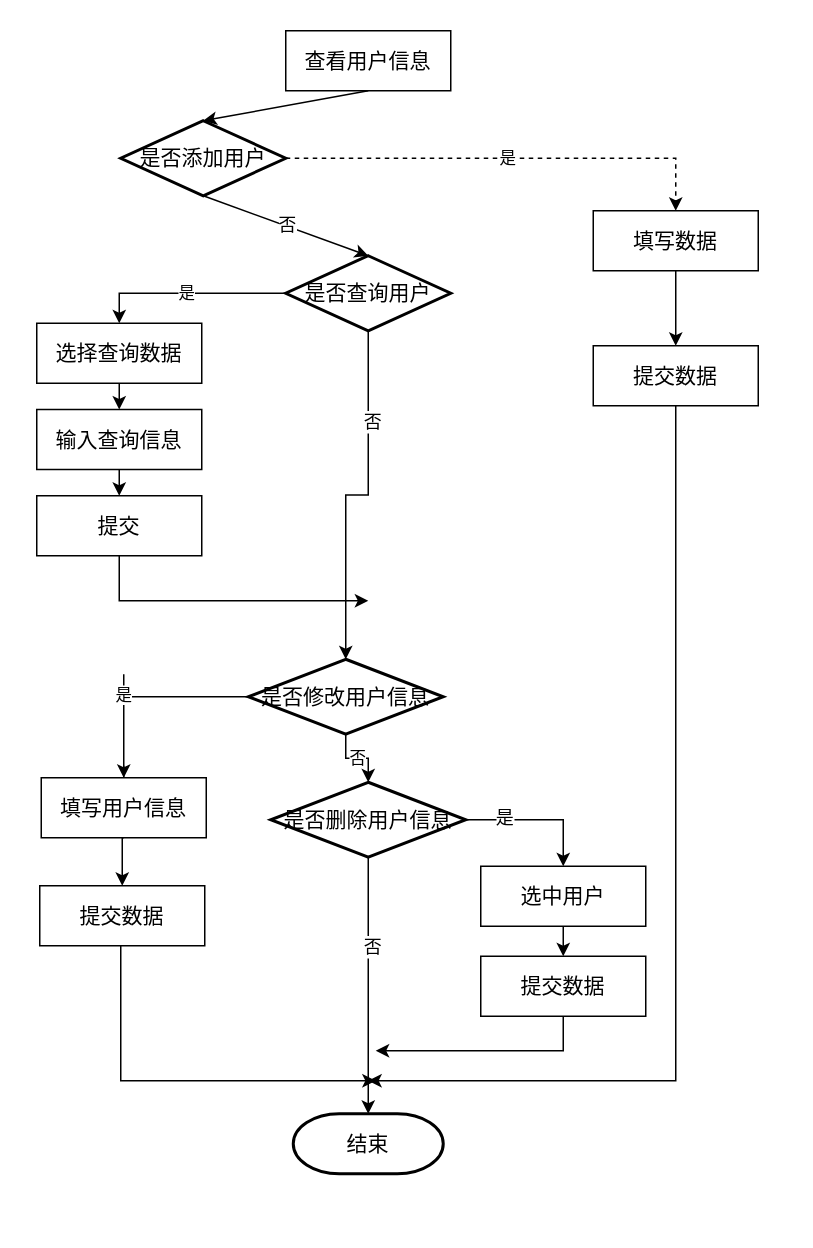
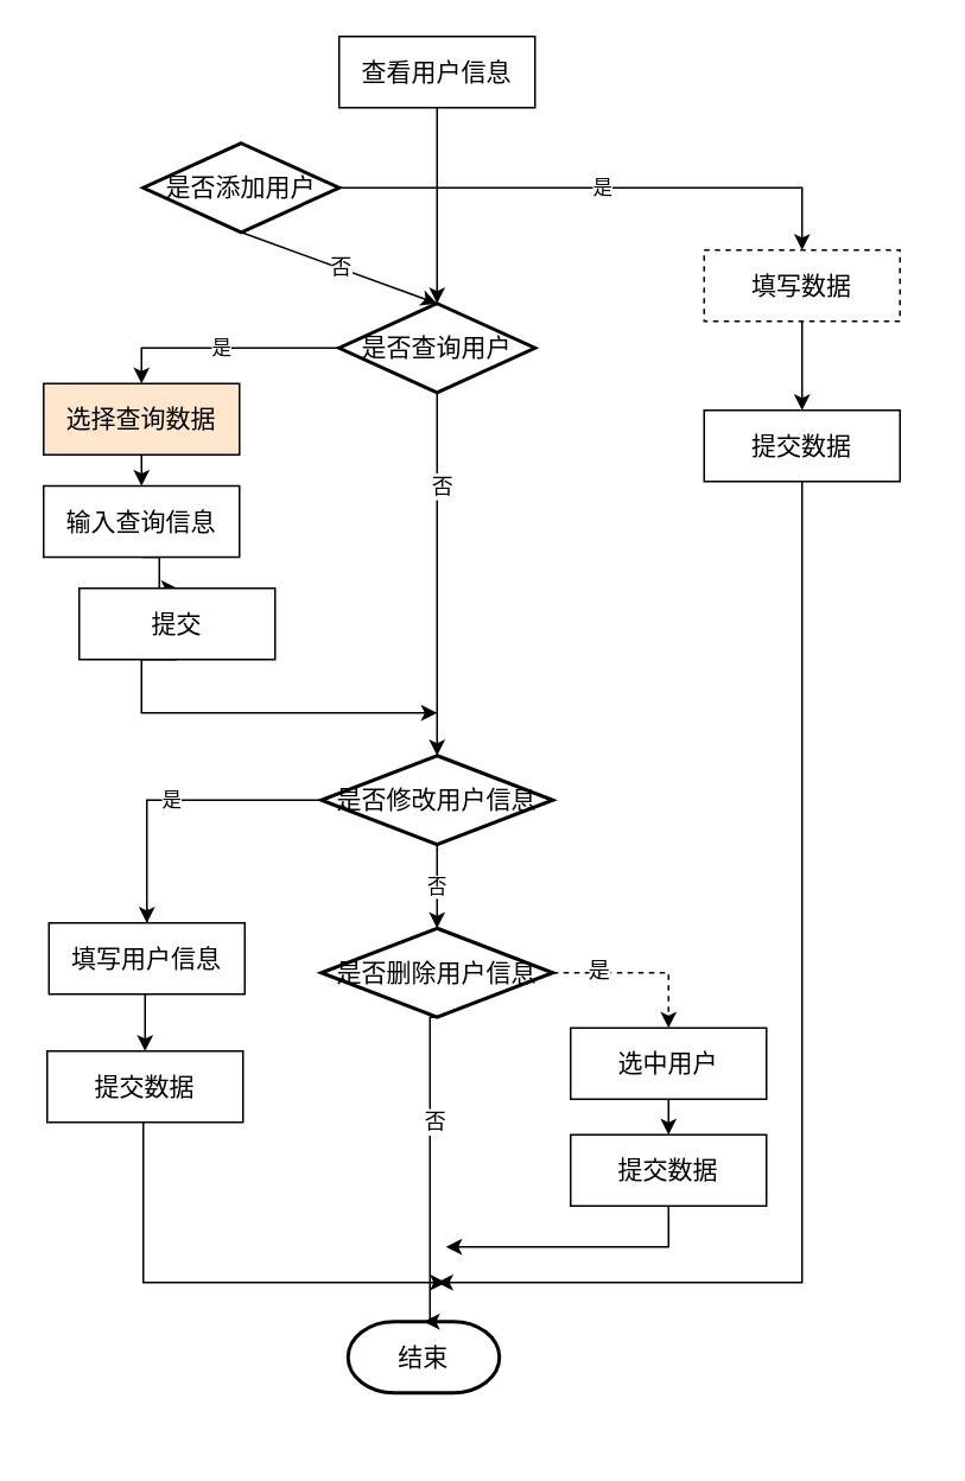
  <mxCell id="0" />
  <mxCell id="1" parent="0" />
- <mxCell id="2" style="edgeStyle=none;rounded=0;orthogonalLoop=1;jettySize=auto;html=1;exitX=0.5;exitY=1;exitDx=0;exitDy=0;entryX=0.5;entryY=0;entryDx=0;entryDy=0;entryPerimeter=0;" parent="1" source="3" target="7" edge="1"><mxGeometry relative="1" as="geometry" /></mxCell>
+ <mxCell id="2" style="edgeStyle=none;rounded=0;orthogonalLoop=1;jettySize=auto;html=1;exitX=0.5;exitY=1;exitDx=0;exitDy=0;" parent="1" source="3" target="16" edge="1"><mxGeometry relative="1" as="geometry" /></mxCell>
  <mxCell id="3" value="&lt;font style=&quot;font-size: 14px&quot;&gt;查看用户信息&lt;/font&gt;" style="rounded=0;whiteSpace=wrap;html=1;" parent="1" vertex="1"><mxGeometry x="190" y="20" width="110" height="40" as="geometry" /></mxCell>
  <mxCell id="4" style="edgeStyle=none;rounded=0;orthogonalLoop=1;jettySize=auto;html=1;exitX=0.5;exitY=1;exitDx=0;exitDy=0;exitPerimeter=0;entryX=0.5;entryY=0;entryDx=0;entryDy=0;entryPerimeter=0;" parent="1" source="7" target="16" edge="1"><mxGeometry relative="1" as="geometry" /></mxCell>
  <mxCell id="5" value="否" style="text;html=1;resizable=0;points=[];align=center;verticalAlign=middle;labelBackgroundColor=#ffffff;" parent="4" vertex="1" connectable="0"><mxGeometry y="1" relative="1" as="geometry"><mxPoint as="offset" /></mxGeometry></mxCell>
- <mxCell id="6" value="是" style="edgeStyle=elbowEdgeStyle;rounded=0;orthogonalLoop=1;jettySize=auto;html=1;exitX=1;exitY=0.5;exitDx=0;exitDy=0;exitPerimeter=0;entryX=0.5;entryY=0;entryDx=0;entryDy=0;dashed=1;" parent="1" source="7" target="10" edge="1"><mxGeometry relative="1" as="geometry"><Array as="points"><mxPoint x="450" y="110" /></Array></mxGeometry></mxCell>
+ <mxCell id="6" value="是" style="edgeStyle=elbowEdgeStyle;rounded=0;orthogonalLoop=1;jettySize=auto;html=1;exitX=1;exitY=0.5;exitDx=0;exitDy=0;exitPerimeter=0;entryX=0.5;entryY=0;entryDx=0;entryDy=0;" parent="1" source="7" target="10" edge="1"><mxGeometry relative="1" as="geometry"><Array as="points"><mxPoint x="450" y="110" /></Array></mxGeometry></mxCell>
  <mxCell id="7" value="&lt;font style=&quot;font-size: 14px&quot;&gt;是否添加用户&lt;/font&gt;" style="strokeWidth=2;html=1;shape=mxgraph.flowchart.decision;whiteSpace=wrap;" parent="1" vertex="1"><mxGeometry x="80" y="80" width="110" height="50" as="geometry" /></mxCell>
- <mxCell id="8" value="&lt;font style=&quot;font-size: 14px&quot;&gt;结束&lt;/font&gt;" style="strokeWidth=2;html=1;shape=mxgraph.flowchart.terminator;whiteSpace=wrap;" parent="1" vertex="1"><mxGeometry x="195" y="742" width="100" height="40" as="geometry" /></mxCell>
+ <mxCell id="8" value="&lt;font style=&quot;font-size: 14px&quot;&gt;结束&lt;/font&gt;" style="strokeWidth=2;html=1;shape=mxgraph.flowchart.terminator;whiteSpace=wrap;" parent="1" vertex="1"><mxGeometry x="195" y="742" width="85" height="40" as="geometry" /></mxCell>
  <mxCell id="9" style="edgeStyle=none;rounded=0;orthogonalLoop=1;jettySize=auto;html=1;exitX=0.5;exitY=1;exitDx=0;exitDy=0;entryX=0.5;entryY=0;entryDx=0;entryDy=0;" parent="1" source="10" target="12" edge="1"><mxGeometry relative="1" as="geometry" /></mxCell>
- <mxCell id="10" value="&lt;font style=&quot;font-size: 14px&quot;&gt;填写数据&lt;/font&gt;" style="rounded=0;whiteSpace=wrap;html=1;" parent="1" vertex="1"><mxGeometry x="395" y="140" width="110" height="40" as="geometry" /></mxCell>
+ <mxCell id="10" value="&lt;font style=&quot;font-size: 14px&quot;&gt;填写数据&lt;/font&gt;" style="rounded=0;whiteSpace=wrap;html=1;dashed=1;" parent="1" vertex="1"><mxGeometry x="395" y="140" width="110" height="40" as="geometry" /></mxCell>
  <mxCell id="11" style="edgeStyle=elbowEdgeStyle;rounded=0;orthogonalLoop=1;jettySize=auto;html=1;exitX=0.5;exitY=1;exitDx=0;exitDy=0;" parent="1" source="12" edge="1"><mxGeometry relative="1" as="geometry"><mxPoint x="245" y="720" as="targetPoint" /><Array as="points"><mxPoint x="450" y="390" /><mxPoint x="450" y="330" /><mxPoint x="520" y="370" /></Array></mxGeometry></mxCell>
  <mxCell id="12" value="&lt;font style=&quot;font-size: 14px&quot;&gt;提交数据&lt;/font&gt;" style="rounded=0;whiteSpace=wrap;html=1;" parent="1" vertex="1"><mxGeometry x="395" y="230" width="110" height="40" as="geometry" /></mxCell>
  <mxCell id="13" value="是" style="edgeStyle=elbowEdgeStyle;rounded=0;orthogonalLoop=1;jettySize=auto;html=1;exitX=0;exitY=0.5;exitDx=0;exitDy=0;exitPerimeter=0;entryX=0.5;entryY=0;entryDx=0;entryDy=0;" parent="1" source="16" target="18" edge="1"><mxGeometry relative="1" as="geometry"><Array as="points"><mxPoint x="79" y="210" /></Array></mxGeometry></mxCell>
  <mxCell id="14" style="edgeStyle=orthogonalEdgeStyle;rounded=0;orthogonalLoop=1;jettySize=auto;html=1;exitX=0.5;exitY=1;exitDx=0;exitDy=0;exitPerimeter=0;entryX=0.5;entryY=0;entryDx=0;entryDy=0;entryPerimeter=0;" parent="1" source="16" target="29" edge="1"><mxGeometry relative="1" as="geometry" /></mxCell>
  <mxCell id="15" value="否" style="text;html=1;resizable=0;points=[];align=center;verticalAlign=middle;labelBackgroundColor=#ffffff;" parent="14" vertex="1" connectable="0"><mxGeometry x="-0.49" y="2" relative="1" as="geometry"><mxPoint as="offset" /></mxGeometry></mxCell>
  <mxCell id="16" value="&lt;font style=&quot;font-size: 14px&quot;&gt;是否查询用户&lt;/font&gt;" style="strokeWidth=2;html=1;shape=mxgraph.flowchart.decision;whiteSpace=wrap;" parent="1" vertex="1"><mxGeometry x="190" y="170" width="110" height="50" as="geometry" /></mxCell>
  <mxCell id="17" style="edgeStyle=none;rounded=0;orthogonalLoop=1;jettySize=auto;html=1;exitX=0.5;exitY=1;exitDx=0;exitDy=0;entryX=0.5;entryY=0;entryDx=0;entryDy=0;" parent="1" source="18" target="20" edge="1"><mxGeometry relative="1" as="geometry" /></mxCell>
- <mxCell id="18" value="&lt;font style=&quot;font-size: 14px&quot;&gt;选择查询数据&lt;/font&gt;" style="rounded=0;whiteSpace=wrap;html=1;" parent="1" vertex="1"><mxGeometry x="24" y="215" width="110" height="40" as="geometry" /></mxCell>
+ <mxCell id="18" value="&lt;font style=&quot;font-size: 14px&quot;&gt;选择查询数据&lt;/font&gt;" style="rounded=0;whiteSpace=wrap;html=1;fillColor=#ffe6cc;" parent="1" vertex="1"><mxGeometry x="24" y="215" width="110" height="40" as="geometry" /></mxCell>
  <mxCell id="19" style="edgeStyle=elbowEdgeStyle;rounded=0;orthogonalLoop=1;jettySize=auto;html=1;exitX=0.5;exitY=1;exitDx=0;exitDy=0;entryX=0.5;entryY=0;entryDx=0;entryDy=0;" parent="1" source="20" target="26" edge="1"><mxGeometry relative="1" as="geometry" /></mxCell>
  <mxCell id="20" value="&lt;font style=&quot;font-size: 14px&quot;&gt;输入查询信息&lt;/font&gt;" style="rounded=0;whiteSpace=wrap;html=1;" parent="1" vertex="1"><mxGeometry x="24" y="272.5" width="110" height="40" as="geometry" /></mxCell>
  <mxCell id="21" style="edgeStyle=none;rounded=0;orthogonalLoop=1;jettySize=auto;html=1;exitX=0.5;exitY=1;exitDx=0;exitDy=0;entryX=0.5;entryY=0;entryDx=0;entryDy=0;" parent="1" source="22" target="24" edge="1"><mxGeometry relative="1" as="geometry" /></mxCell>
  <mxCell id="22" value="&lt;font style=&quot;font-size: 14px&quot;&gt;选中用户&lt;/font&gt;" style="rounded=0;whiteSpace=wrap;html=1;" parent="1" vertex="1"><mxGeometry x="320" y="577" width="110" height="40" as="geometry" /></mxCell>
  <mxCell id="23" style="edgeStyle=elbowEdgeStyle;rounded=0;orthogonalLoop=1;jettySize=auto;html=1;exitX=0.5;exitY=1;exitDx=0;exitDy=0;" parent="1" source="24" edge="1"><mxGeometry relative="1" as="geometry"><mxPoint x="250" y="700" as="targetPoint" /><Array as="points"><mxPoint x="375" y="700" /></Array></mxGeometry></mxCell>
  <mxCell id="24" value="&lt;font style=&quot;font-size: 14px&quot;&gt;提交数据&lt;/font&gt;" style="rounded=0;whiteSpace=wrap;html=1;" parent="1" vertex="1"><mxGeometry x="320" y="637" width="110" height="40" as="geometry" /></mxCell>
  <mxCell id="25" style="edgeStyle=elbowEdgeStyle;rounded=0;orthogonalLoop=1;jettySize=auto;html=1;exitX=0.5;exitY=1;exitDx=0;exitDy=0;" parent="1" source="26" edge="1"><mxGeometry relative="1" as="geometry"><mxPoint x="245" y="400" as="targetPoint" /><Array as="points"><mxPoint x="79" y="380" /></Array></mxGeometry></mxCell>
- <mxCell id="26" value="&lt;font style=&quot;font-size: 14px&quot;&gt;提交&lt;/font&gt;" style="rounded=0;whiteSpace=wrap;html=1;" parent="1" vertex="1"><mxGeometry x="24" y="330" width="110" height="40" as="geometry" /></mxCell>
+ <mxCell id="26" value="&lt;font style=&quot;font-size: 14px&quot;&gt;提交&lt;/font&gt;" style="rounded=0;whiteSpace=wrap;html=1;" parent="1" vertex="1"><mxGeometry x="44" y="330" width="110" height="40" as="geometry" /></mxCell>
  <mxCell id="27" value="否" style="edgeStyle=elbowEdgeStyle;rounded=0;orthogonalLoop=1;jettySize=auto;html=1;exitX=0.5;exitY=1;exitDx=0;exitDy=0;exitPerimeter=0;elbow=vertical;entryX=0.5;entryY=0;entryDx=0;entryDy=0;entryPerimeter=0;" parent="1" source="29" target="34" edge="1"><mxGeometry relative="1" as="geometry"><mxPoint x="135" y="530" as="targetPoint" /></mxGeometry></mxCell>
  <mxCell id="28" value="是" style="edgeStyle=orthogonalEdgeStyle;rounded=0;orthogonalLoop=1;jettySize=auto;html=1;exitX=0;exitY=0.5;exitDx=0;exitDy=0;exitPerimeter=0;entryX=0.5;entryY=0;entryDx=0;entryDy=0;" parent="1" source="29" target="37" edge="1"><mxGeometry relative="1" as="geometry"><mxPoint x="82" y="470" as="targetPoint" /><Array as="points"><mxPoint x="82" y="449" /><mxPoint x="82" y="501" /></Array></mxGeometry></mxCell>
- <mxCell id="29" value="&lt;font style=&quot;font-size: 14px&quot;&gt;是否修改用户信息&lt;/font&gt;" style="strokeWidth=2;html=1;shape=mxgraph.flowchart.decision;whiteSpace=wrap;" parent="1" vertex="1"><mxGeometry x="165" y="439" width="130" height="50" as="geometry" /></mxCell>
+ <mxCell id="29" value="&lt;font style=&quot;font-size: 14px&quot;&gt;是否修改用户信息&lt;/font&gt;" style="strokeWidth=2;html=1;shape=mxgraph.flowchart.decision;whiteSpace=wrap;" parent="1" vertex="1"><mxGeometry x="180" y="424" width="130" height="50" as="geometry" /></mxCell>
  <mxCell id="30" style="edgeStyle=elbowEdgeStyle;rounded=0;orthogonalLoop=1;jettySize=auto;html=1;exitX=0.5;exitY=1;exitDx=0;exitDy=0;exitPerimeter=0;entryX=0.5;entryY=0;entryDx=0;entryDy=0;entryPerimeter=0;" parent="1" source="34" target="8" edge="1"><mxGeometry relative="1" as="geometry" /></mxCell>
  <mxCell id="31" value="否" style="text;html=1;resizable=0;points=[];align=center;verticalAlign=middle;labelBackgroundColor=#ffffff;" parent="30" vertex="1" connectable="0"><mxGeometry y="27" relative="1" as="geometry"><mxPoint x="-25" y="-27" as="offset" /></mxGeometry></mxCell>
- <mxCell id="32" style="edgeStyle=elbowEdgeStyle;rounded=0;orthogonalLoop=1;jettySize=auto;elbow=vertical;html=1;exitX=1;exitY=0.5;exitDx=0;exitDy=0;exitPerimeter=0;entryX=0.5;entryY=0;entryDx=0;entryDy=0;" parent="1" source="34" target="22" edge="1"><mxGeometry relative="1" as="geometry"><Array as="points"><mxPoint x="340" y="546" /></Array></mxGeometry></mxCell>
+ <mxCell id="32" style="edgeStyle=elbowEdgeStyle;rounded=0;orthogonalLoop=1;jettySize=auto;elbow=vertical;html=1;exitX=1;exitY=0.5;exitDx=0;exitDy=0;exitPerimeter=0;entryX=0.5;entryY=0;entryDx=0;entryDy=0;dashed=1;" parent="1" source="34" target="22" edge="1"><mxGeometry relative="1" as="geometry"><Array as="points"><mxPoint x="340" y="546" /></Array></mxGeometry></mxCell>
  <mxCell id="33" value="是" style="text;html=1;resizable=0;points=[];align=center;verticalAlign=middle;labelBackgroundColor=#ffffff;" parent="32" vertex="1" connectable="0"><mxGeometry x="-0.485" y="2" relative="1" as="geometry"><mxPoint as="offset" /></mxGeometry></mxCell>
  <mxCell id="34" value="&lt;font style=&quot;font-size: 14px&quot;&gt;是否删除用户信息&lt;/font&gt;" style="strokeWidth=2;html=1;shape=mxgraph.flowchart.decision;whiteSpace=wrap;" parent="1" vertex="1"><mxGeometry x="180" y="521" width="130" height="50" as="geometry" /></mxCell>
  <mxCell id="35" style="edgeStyle=elbowEdgeStyle;rounded=0;orthogonalLoop=1;jettySize=auto;elbow=vertical;html=1;exitX=0.5;exitY=1;exitDx=0;exitDy=0;entryX=0.5;entryY=0;entryDx=0;entryDy=0;" parent="1" edge="1"><mxGeometry relative="1" as="geometry"><mxPoint x="82" y="510" as="sourcePoint" /><mxPoint x="82" y="550" as="targetPoint" /></mxGeometry></mxCell>
  <mxCell id="36" style="edgeStyle=orthogonalEdgeStyle;rounded=0;orthogonalLoop=1;jettySize=auto;html=1;exitX=0.5;exitY=1;exitDx=0;exitDy=0;entryX=0.5;entryY=0;entryDx=0;entryDy=0;" edge="1" parent="1" source="37" target="39"><mxGeometry relative="1" as="geometry" /></mxCell>
  <mxCell id="37" value="&lt;font style=&quot;font-size: 14px&quot;&gt;填写用户信息&lt;/font&gt;" style="rounded=0;whiteSpace=wrap;html=1;" parent="1" vertex="1"><mxGeometry x="27" y="518" width="110" height="40" as="geometry" /></mxCell>
  <mxCell id="38" style="edgeStyle=elbowEdgeStyle;rounded=0;orthogonalLoop=1;jettySize=auto;html=1;exitX=0.5;exitY=1;exitDx=0;exitDy=0;" parent="1" edge="1"><mxGeometry relative="1" as="geometry"><mxPoint x="250" y="720" as="targetPoint" /><Array as="points"><mxPoint x="80" y="670" /><mxPoint x="25" y="700" /><mxPoint x="20" y="810" /><mxPoint x="20" y="630" /></Array><mxPoint x="82" y="590" as="sourcePoint" /></mxGeometry></mxCell>
  <mxCell id="39" value="&lt;font style=&quot;font-size: 14px&quot;&gt;提交数据&lt;/font&gt;" style="rounded=0;whiteSpace=wrap;html=1;" parent="1" vertex="1"><mxGeometry x="26" y="590" width="110" height="40" as="geometry" /></mxCell>
